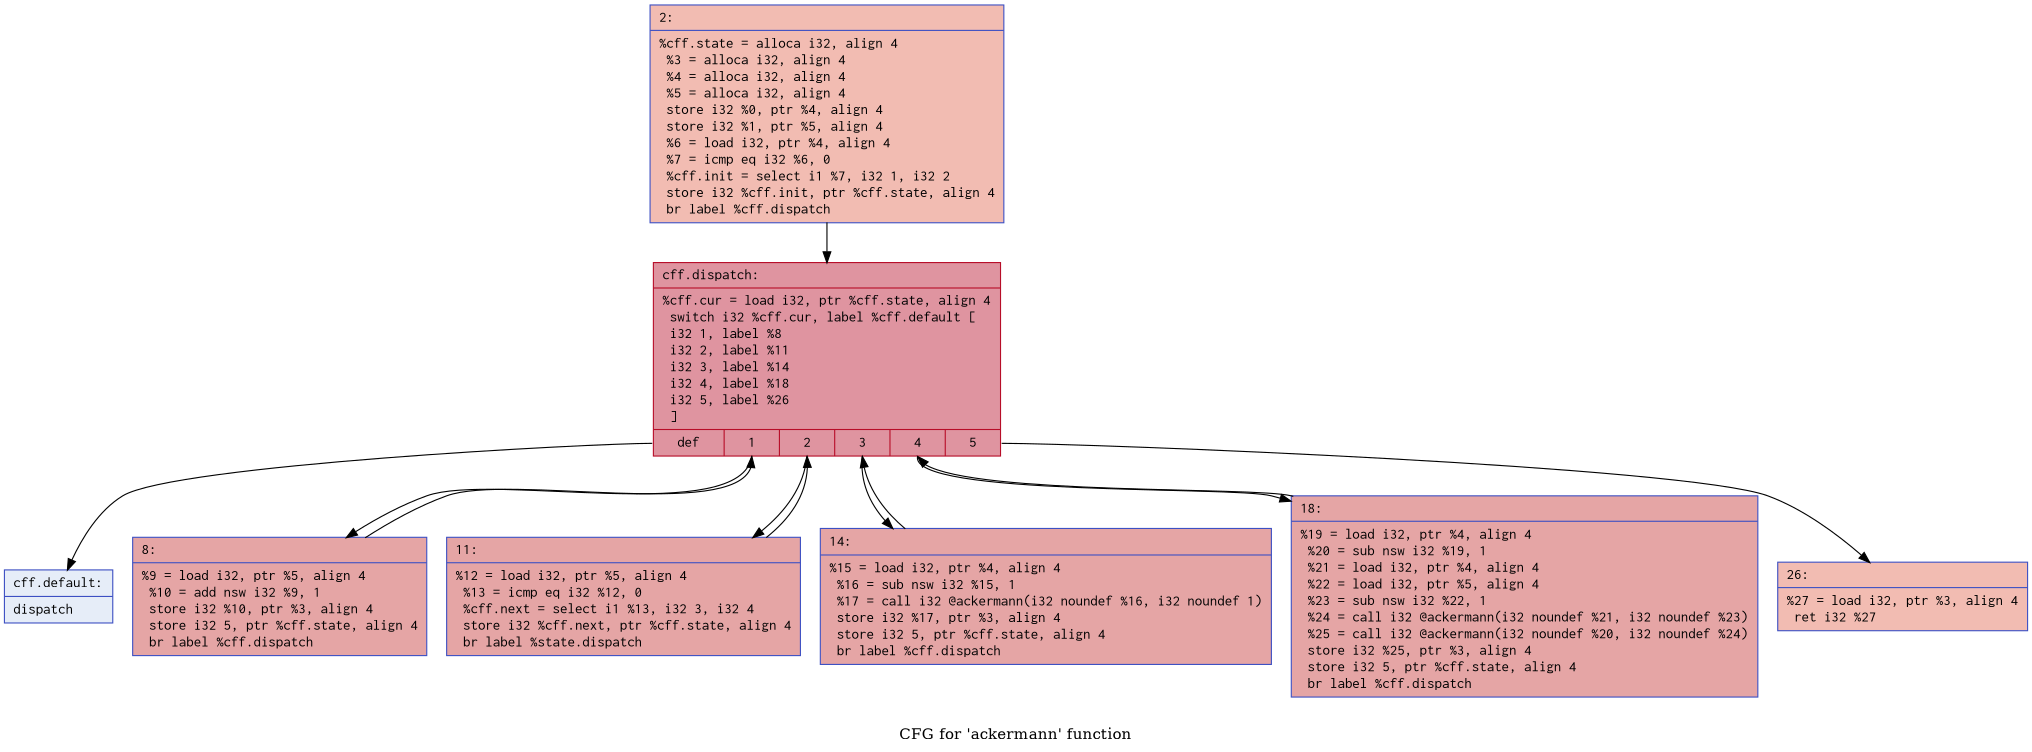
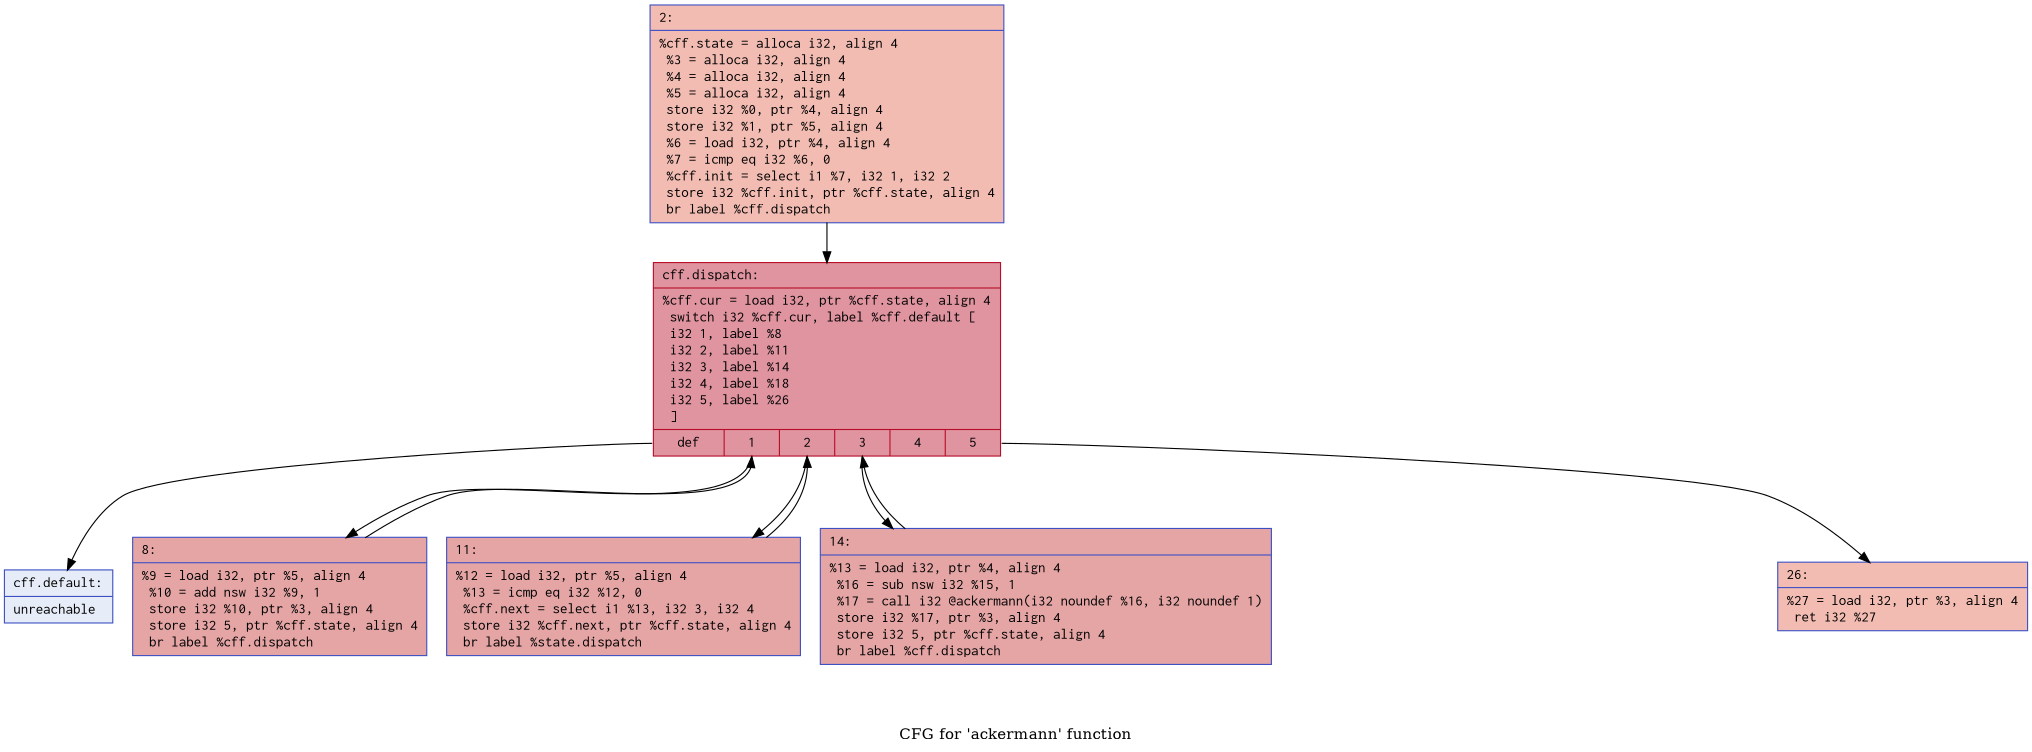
  digraph {
    label="CFG for 'ackermann' function"
    node [color="#3d50c3ff" fillcolor="#c5333470" fontname=Courier shape=record style=filled]
    n1 [fillcolor="#e1675170" label="{2:\l|  %cff.state = alloca i32, align 4\l  %3 = alloca i32, align 4\l  %4 = alloca i32, align 4\l  %5 = alloca i32, align 4\l  store i32 %0, ptr %4, align 4\l  store i32 %1, ptr %5, align 4\l  %6 = load i32, ptr %4, align 4\l  %7 = icmp eq i32 %6, 0\l  %cff.init = select i1 %7, i32 1, i32 2\l  store i32 %cff.init, ptr %cff.state, align 4\l  br label %cff.dispatch\l}"]
    n2 [color="#b70d28ff" fillcolor="#b70d2870" label="{cff.dispatch:\l|  %cff.cur = load i32, ptr %cff.state, align 4\l  switch i32 %cff.cur, label %cff.default [\l    i32 1, label %8\l    i32 2, label %11\l    i32 3, label %14\l    i32 4, label %18\l    i32 5, label %26\l  ]\l|{<s0>def|<s1>1|<s2>2|<s3>3|<s4>4|<s5>5}}"]
    n3 [label="{8:\l|  %9 = load i32, ptr %5, align 4\l  %10 = add nsw i32 %9, 1\l  store i32 %10, ptr %3, align 4\l  store i32 5, ptr %cff.state, align 4\l  br label %cff.dispatch\l}"]
    n4 [label="{11:\l|  %12 = load i32, ptr %5, align 4\l  %13 = icmp eq i32 %12, 0\l  %cff.next = select i1 %13, i32 3, i32 4\l  store i32 %cff.next, ptr %cff.state, align 4\l  br label %state.dispatch\l}"]
-   n5 [label="{14:\l|  %15 = load i32, ptr %4, align 4\l  %16 = sub nsw i32 %15, 1\l  %17 = call i32 @ackermann(i32 noundef %16, i32 noundef 1)\l  store i32 %17, ptr %3, align 4\l  store i32 5, ptr %cff.state, align 4\l  br label %cff.dispatch\l}"]
-   n6 [label="{18:\l|  %19 = load i32, ptr %4, align 4\l  %20 = sub nsw i32 %19, 1\l  %21 = load i32, ptr %4, align 4\l  %22 = load i32, ptr %5, align 4\l  %23 = sub nsw i32 %22, 1\l  %24 = call i32 @ackermann(i32 noundef %21, i32 noundef %23)\l  %25 = call i32 @ackermann(i32 noundef %20, i32 noundef %24)\l  store i32 %25, ptr %3, align 4\l  store i32 5, ptr %cff.state, align 4\l  br label %cff.dispatch\l}"]
+   n5 [label="{14:\l|  %13 = load i32, ptr %4, align 4\l  %16 = sub nsw i32 %15, 1\l  %17 = call i32 @ackermann(i32 noundef %16, i32 noundef 1)\l  store i32 %17, ptr %3, align 4\l  store i32 5, ptr %cff.state, align 4\l  br label %cff.dispatch\l}"]
    n7 [fillcolor="#e1675170" label="{26:\l|  %27 = load i32, ptr %3, align 4\l  ret i32 %27\l}"]
-   n8 [fillcolor="#c7d7f070" label="{cff.default:\l|  dispatch\l}"]
+   n8 [fillcolor="#c7d7f070" label="{cff.default:\l|  unreachable\l}"]
    n1 -> n2
    n2 -> n3 [tailport=s1]
    n2 -> n4 [tailport=s2]
    n2 -> n5 [tailport=s3]
-   n2 -> n6 [tailport=s4]
    n2 -> n7 [tailport=s5]
    n2 -> n8 [tailport=s0]
    n3 -> n2
    n4 -> n2
    n5 -> n2
-   n6 -> n2
  }
